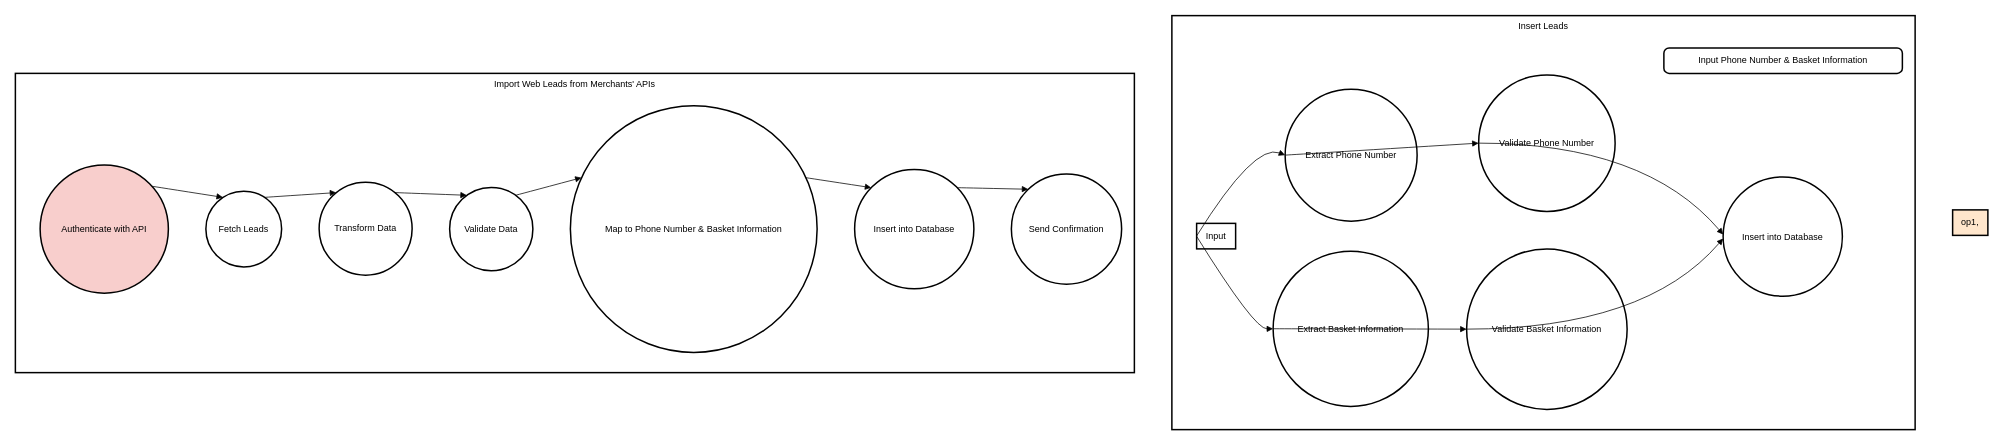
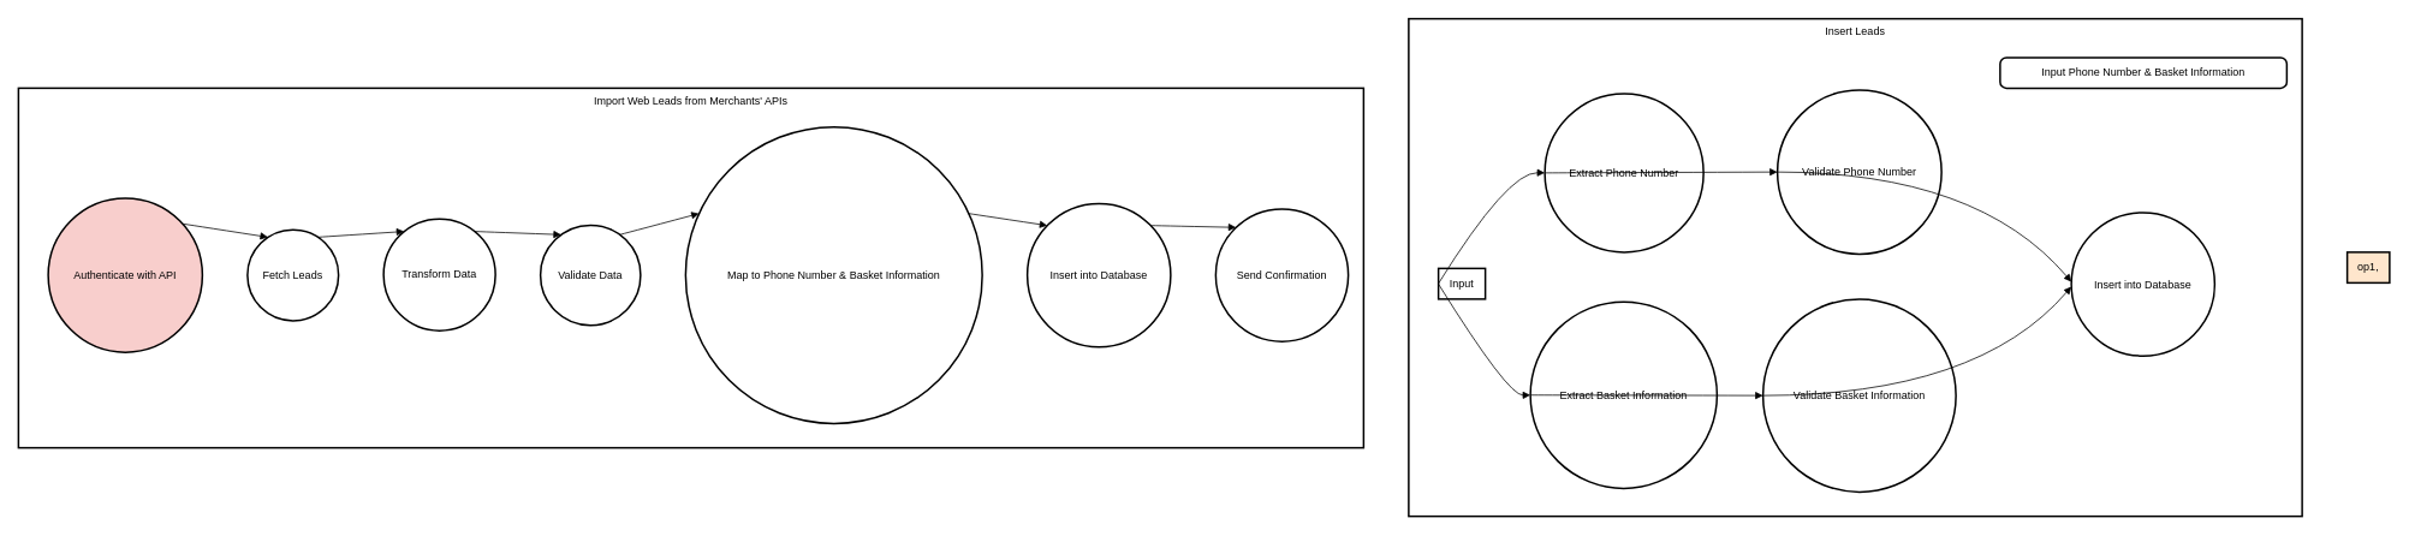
  <mxCell id="0" />
  <mxCell id="1" parent="0" />
  <mxCell id="2" value="Import Web Leads from Merchants' APIs" style="whiteSpace=wrap;strokeWidth=2;verticalAlign=top;" vertex="1" parent="1"><mxGeometry y="97" width="1492" height="399" as="geometry" x="20" /></mxCell>
  <mxCell id="3" value="Authenticate with API" style="ellipse;aspect=fixed;strokeWidth=2;whiteSpace=wrap;fillColor=#f8cecc;" vertex="1" parent="2"><mxGeometry x="33" y="122" width="171" height="171" as="geometry" /></mxCell>
  <mxCell id="4" value="Fetch Leads" style="ellipse;aspect=fixed;strokeWidth=2;whiteSpace=wrap;" vertex="1" parent="2"><mxGeometry x="254" y="157" width="101" height="101" as="geometry" /></mxCell>
  <mxCell id="5" value="Transform Data" style="ellipse;aspect=fixed;strokeWidth=2;whiteSpace=wrap;" vertex="1" parent="2"><mxGeometry x="405" y="145" width="124" height="124" as="geometry" /></mxCell>
  <mxCell id="6" value="Validate Data" style="ellipse;aspect=fixed;strokeWidth=2;whiteSpace=wrap;" vertex="1" parent="2"><mxGeometry x="579" y="152" width="111" height="111" as="geometry" /></mxCell>
  <mxCell id="7" value="Map to Phone Number &amp; Basket Information" style="ellipse;aspect=fixed;strokeWidth=2;whiteSpace=wrap;" vertex="1" parent="2"><mxGeometry x="740" y="43" width="329" height="329" as="geometry" /></mxCell>
  <mxCell id="8" value="Insert into Database" style="ellipse;aspect=fixed;strokeWidth=2;whiteSpace=wrap;" vertex="1" parent="2"><mxGeometry x="1119" y="128" width="159" height="159" as="geometry" /></mxCell>
  <mxCell id="9" value="Send Confirmation" style="ellipse;aspect=fixed;strokeWidth=2;whiteSpace=wrap;" vertex="1" parent="2"><mxGeometry x="1328" y="134" width="147" height="147" as="geometry" /></mxCell>
  <mxCell id="10" value="" style="curved=1;startArrow=none;endArrow=block;exitX=1;exitY=0.05;entryX=0;entryY=-0.26;" edge="1" parent="2" source="3" target="4"><mxGeometry relative="1" as="geometry"><Array as="points" /></mxGeometry></mxCell>
  <mxCell id="11" value="" style="curved=1;startArrow=none;endArrow=block;exitX=1;exitY=-0.26;entryX=0;entryY=-0.12;" edge="1" parent="2" source="4" target="5"><mxGeometry relative="1" as="geometry"><Array as="points" /></mxGeometry></mxCell>
  <mxCell id="12" value="" style="curved=1;startArrow=none;endArrow=block;exitX=1;exitY=-0.12;entryX=0;entryY=-0.19;" edge="1" parent="2" source="5" target="6"><mxGeometry relative="1" as="geometry"><Array as="points" /></mxGeometry></mxCell>
  <mxCell id="13" value="" style="curved=1;startArrow=none;endArrow=block;exitX=1;exitY=-0.19;entryX=0;entryY=0.27;" edge="1" parent="2" source="6" target="7"><mxGeometry relative="1" as="geometry"><Array as="points" /></mxGeometry></mxCell>
  <mxCell id="14" value="" style="curved=1;startArrow=none;endArrow=block;exitX=1;exitY=0.27;entryX=0;entryY=0.02;" edge="1" parent="2" source="7" target="8"><mxGeometry relative="1" as="geometry"><Array as="points" /></mxGeometry></mxCell>
  <mxCell id="15" value="" style="curved=1;startArrow=none;endArrow=block;exitX=1;exitY=0.02;entryX=0;entryY=-0.02;" edge="1" parent="2" source="8" target="9"><mxGeometry relative="1" as="geometry"><Array as="points" /></mxGeometry></mxCell>
  <mxCell id="16" value="Insert Leads" style="whiteSpace=wrap;strokeWidth=2;verticalAlign=top;" vertex="1" parent="1"><mxGeometry x="1562" width="991" height="552" as="geometry" y="20" /></mxCell>
  <mxCell id="17" value="Input Phone Number &amp; Basket Information" style="rounded=1;absoluteArcSize=1;arcSize=14;whiteSpace=wrap;strokeWidth=2;" vertex="1" parent="16"><mxGeometry x="656" y="43" width="318" height="34" as="geometry" /></mxCell>
  <mxCell id="18" value="Input" style="whiteSpace=wrap;strokeWidth=2;" vertex="1" parent="16"><mxGeometry x="33" y="277" width="52" height="34" as="geometry" /></mxCell>
- <mxCell id="19" value="Extract Phone Number" style="ellipse;aspect=fixed;strokeWidth=2;whiteSpace=wrap;" vertex="1" parent="16"><mxGeometry x="151" y="98" width="176" height="176" as="geometry" /></mxCell>
+ <mxCell id="19" value="Extract Phone Number" style="ellipse;aspect=fixed;strokeWidth=2;whiteSpace=wrap;" vertex="1" parent="16"><mxGeometry x="151" y="83" width="176" height="176" as="geometry" /></mxCell>
  <mxCell id="20" value="Extract Basket Information" style="ellipse;aspect=fixed;strokeWidth=2;whiteSpace=wrap;" vertex="1" parent="16"><mxGeometry x="135" y="314" width="207" height="207" as="geometry" /></mxCell>
  <mxCell id="21" value="Validate Phone Number" style="ellipse;aspect=fixed;strokeWidth=2;whiteSpace=wrap;" vertex="1" parent="16"><mxGeometry x="409" y="79" width="182" height="182" as="geometry" /></mxCell>
  <mxCell id="22" value="Validate Basket Information" style="ellipse;aspect=fixed;strokeWidth=2;whiteSpace=wrap;" vertex="1" parent="16"><mxGeometry x="393" y="311" width="214" height="214" as="geometry" /></mxCell>
  <mxCell id="23" value="Insert into Database" style="ellipse;aspect=fixed;strokeWidth=2;whiteSpace=wrap;" vertex="1" parent="16"><mxGeometry x="735" y="215" width="159" height="159" as="geometry" /></mxCell>
  <mxCell id="24" value="" style="curved=1;startArrow=none;endArrow=block;exitX=-29.02;exitY=0.01;entryX=-8.76;entryY=0.5;" edge="1" parent="16" source="18" target="19"><mxGeometry relative="1" as="geometry"><Array as="points"><mxPoint x="110" y="170" /></Array></mxGeometry></mxCell>
  <mxCell id="25" value="" style="curved=1;startArrow=none;endArrow=block;exitX=-29.02;exitY=1.01;entryX=-7.45;entryY=0.5;" edge="1" parent="16" source="18" target="20"><mxGeometry relative="1" as="geometry"><Array as="points"><mxPoint x="110" y="418" /></Array></mxGeometry></mxCell>
  <mxCell id="26" value="" style="curved=1;startArrow=none;endArrow=block;exitX=-7.76;exitY=0.5;entryX=-8.48;entryY=0.5;" edge="1" parent="16" source="19" target="21"><mxGeometry relative="1" as="geometry"><Array as="points" /></mxGeometry></mxCell>
  <mxCell id="27" value="" style="curved=1;startArrow=none;endArrow=block;exitX=-6.45;exitY=0.5;entryX=-7.21;entryY=0.5;" edge="1" parent="16" source="20" target="22"><mxGeometry relative="1" as="geometry"><Array as="points" /></mxGeometry></mxCell>
  <mxCell id="28" value="" style="curved=1;startArrow=none;endArrow=block;exitX=-7.48;exitY=0.5;entryX=-9.7;entryY=0.16;" edge="1" parent="16" source="21" target="23"><mxGeometry relative="1" as="geometry"><Array as="points"><mxPoint x="631" y="170" /></Array></mxGeometry></mxCell>
  <mxCell id="29" value="" style="curved=1;startArrow=none;endArrow=block;exitX=-6.21;exitY=0.5;entryX=-9.7;entryY=0.84;" edge="1" parent="16" source="22" target="23"><mxGeometry relative="1" as="geometry"><Array as="points"><mxPoint x="631" y="418" /></Array></mxGeometry></mxCell>
  <mxCell id="30" value="op1," style="whiteSpace=wrap;strokeWidth=2;fillColor=#ffe6cc;" vertex="1" parent="1"><mxGeometry x="2603" y="279" width="47" height="34" as="geometry" /></mxCell>
